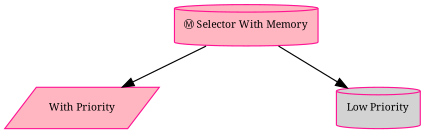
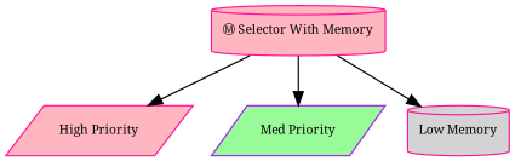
  digraph {
    fontname="Noto Serif"
    ordering=out
    node [color=deeppink fillcolor=lightpink fontcolor=black fontname="Noto Serif" fontsize=9 shape=cylinder style=filled]
    edge [fontname="Noto Serif"]
    n1 [label="Ⓜ Selector With Memory"]
-   n2 [label="With Priority" shape=parallelogram]
-   n4 [fillcolor=lightgrey label="Low Priority"]
+   n2 [label="High Priority" shape=parallelogram]
+   n3 [color=purple fillcolor=palegreen label="Med Priority" shape=parallelogram]
+   n4 [fillcolor=lightgrey label="Low Memory"]
    n1 -> n2
+   n1 -> n3
    n1 -> n4
  }
